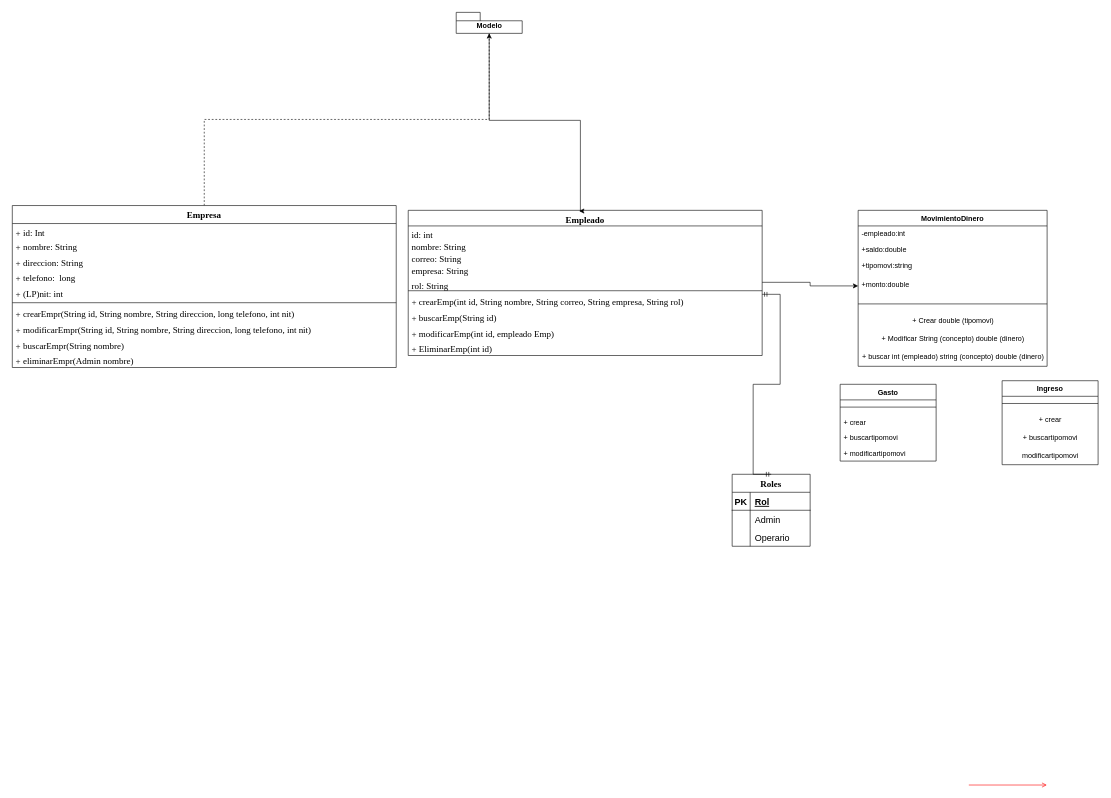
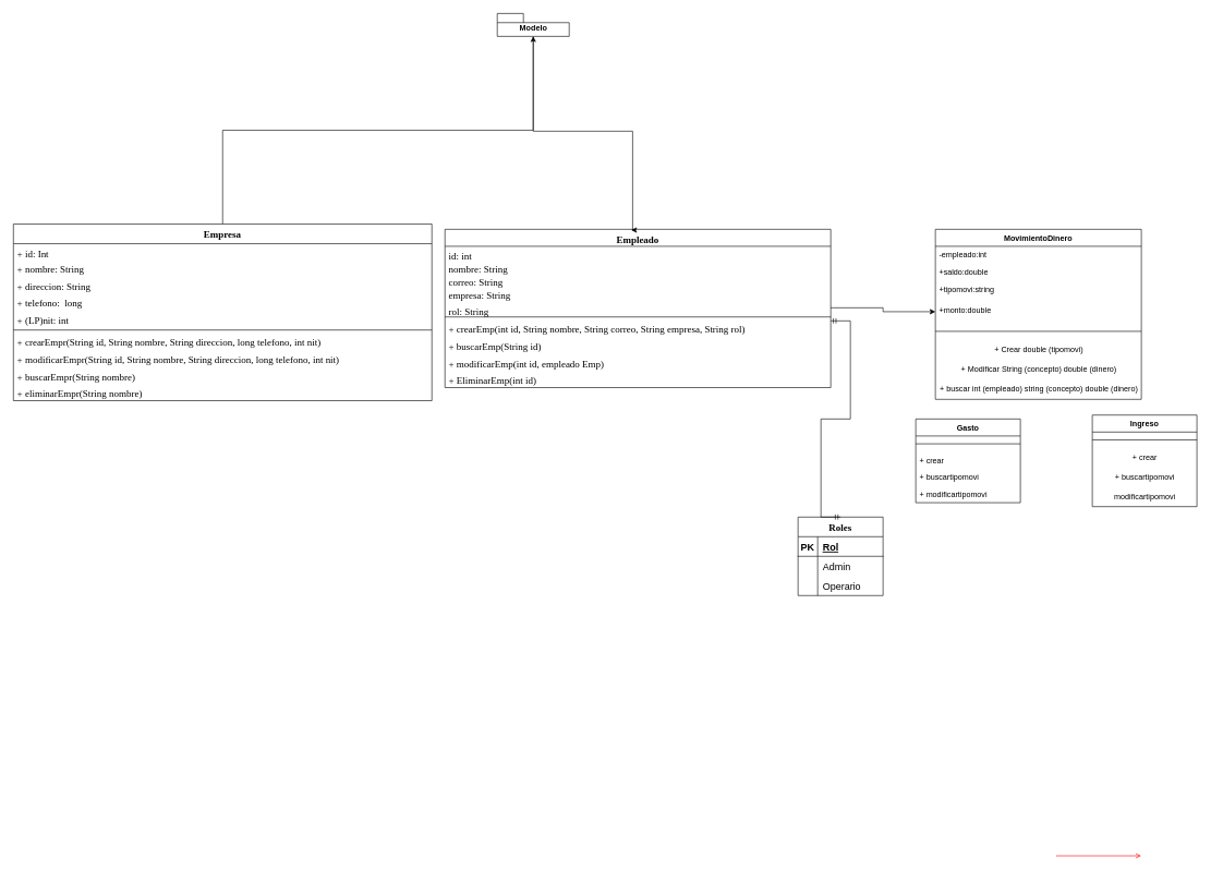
  <mxCell id="0" />
  <mxCell id="1" parent="0" />
  <mxCell id="2" value="" style="endArrow=open;strokeColor=#FF0000;endFill=1;rounded=0" parent="1" edge="1"><mxGeometry relative="1" as="geometry"><mxPoint x="1614.5" y="1308" as="sourcePoint" /><mxPoint x="1744.5" y="1308" as="targetPoint" /></mxGeometry></mxCell>
  <mxCell id="3" value="Empleado" style="swimlane;fontStyle=1;align=center;verticalAlign=top;childLayout=stackLayout;horizontal=1;startSize=26;horizontalStack=0;resizeParent=1;resizeParentMax=0;resizeLast=0;collapsible=1;marginBottom=0;fontFamily=Poppins;fontSource=https%3A%2F%2Ffonts.googleapis.com%2Fcss%3Ffamily%3DPoppins;fontSize=15;" parent="1" vertex="1"><mxGeometry x="680" y="350" width="590" height="242" as="geometry" /></mxCell>
  <mxCell id="4" value="id: int" style="text;align=left;verticalAlign=top;spacingLeft=4;spacingRight=4;overflow=hidden;rotatable=0;points=[[0,0.5],[1,0.5]];portConstraint=eastwest;fontFamily=Poppins;fontSource=https%3A%2F%2Ffonts.googleapis.com%2Fcss%3Ffamily%3DPoppins;fontSize=15;" parent="3" vertex="1"><mxGeometry y="26" width="590" height="20" as="geometry" /></mxCell>
  <mxCell id="5" value="nombre: String" style="text;align=left;verticalAlign=top;spacingLeft=4;spacingRight=4;overflow=hidden;rotatable=0;points=[[0,0.5],[1,0.5]];portConstraint=eastwest;fontFamily=Poppins;fontSource=https%3A%2F%2Ffonts.googleapis.com%2Fcss%3Ffamily%3DPoppins;fontSize=15;" parent="3" vertex="1"><mxGeometry y="46" width="590" height="20" as="geometry" /></mxCell>
  <mxCell id="6" value="correo: String&#10;" style="text;align=left;verticalAlign=top;spacingLeft=4;spacingRight=4;overflow=hidden;rotatable=0;points=[[0,0.5],[1,0.5]];portConstraint=eastwest;fontFamily=Poppins;fontSource=https%3A%2F%2Ffonts.googleapis.com%2Fcss%3Ffamily%3DPoppins;fontSize=15;" parent="3" vertex="1"><mxGeometry y="66" width="590" height="20" as="geometry" /></mxCell>
  <mxCell id="7" value="empresa: String" style="text;align=left;verticalAlign=top;spacingLeft=4;spacingRight=4;overflow=hidden;rotatable=0;points=[[0,0.5],[1,0.5]];portConstraint=eastwest;fontFamily=Poppins;fontSource=https%3A%2F%2Ffonts.googleapis.com%2Fcss%3Ffamily%3DPoppins;fontSize=15;" parent="3" vertex="1"><mxGeometry y="86" width="590" height="24" as="geometry" /></mxCell>
  <mxCell id="8" value="rol: String" style="text;align=left;verticalAlign=top;spacingLeft=4;spacingRight=4;overflow=hidden;rotatable=0;points=[[0,0.5],[1,0.5]];portConstraint=eastwest;fontFamily=Poppins;fontSource=https%3A%2F%2Ffonts.googleapis.com%2Fcss%3Ffamily%3DPoppins;fontSize=15;" parent="3" vertex="1"><mxGeometry y="110" width="590" height="20" as="geometry" /></mxCell>
  <mxCell id="9" value="" style="line;strokeWidth=1;fillColor=none;align=left;verticalAlign=middle;spacingTop=-1;spacingLeft=3;spacingRight=3;rotatable=0;labelPosition=right;points=[];portConstraint=eastwest;" parent="3" vertex="1"><mxGeometry y="130" width="590" height="8" as="geometry" /></mxCell>
  <mxCell id="10" value="+ crearEmp(int id, String nombre, String correo, String empresa, String rol)" style="text;align=left;verticalAlign=top;spacingLeft=4;spacingRight=4;overflow=hidden;rotatable=0;points=[[0,0.5],[1,0.5]];portConstraint=eastwest;fontFamily=Poppins;fontSource=https%3A%2F%2Ffonts.googleapis.com%2Fcss%3Ffamily%3DPoppins;fontSize=15;" parent="3" vertex="1"><mxGeometry y="138" width="590" height="26" as="geometry" /></mxCell>
  <mxCell id="11" value="+ buscarEmp(String id)" style="text;align=left;verticalAlign=top;spacingLeft=4;spacingRight=4;overflow=hidden;rotatable=0;points=[[0,0.5],[1,0.5]];portConstraint=eastwest;fontFamily=Poppins;fontSource=https%3A%2F%2Ffonts.googleapis.com%2Fcss%3Ffamily%3DPoppins;fontSize=15;" parent="3" vertex="1"><mxGeometry y="164" width="590" height="26" as="geometry" /></mxCell>
  <mxCell id="12" value="+ modificarEmp(int id, empleado Emp)" style="text;align=left;verticalAlign=top;spacingLeft=4;spacingRight=4;overflow=hidden;rotatable=0;points=[[0,0.5],[1,0.5]];portConstraint=eastwest;fontFamily=Poppins;fontSource=https%3A%2F%2Ffonts.googleapis.com%2Fcss%3Ffamily%3DPoppins;fontSize=15;" parent="3" vertex="1"><mxGeometry y="190" width="590" height="26" as="geometry" /></mxCell>
  <mxCell id="13" value="+ EliminarEmp(int id)" style="text;align=left;verticalAlign=top;spacingLeft=4;spacingRight=4;overflow=hidden;rotatable=0;points=[[0,0.5],[1,0.5]];portConstraint=eastwest;fontFamily=Poppins;fontSource=https%3A%2F%2Ffonts.googleapis.com%2Fcss%3Ffamily%3DPoppins;fontSize=15;" parent="3" vertex="1"><mxGeometry y="216" width="590" height="26" as="geometry" /></mxCell>
  <mxCell id="14" style="edgeStyle=orthogonalEdgeStyle;rounded=0;orthogonalLoop=1;jettySize=auto;html=1;entryX=0.483;entryY=0.005;entryDx=0;entryDy=0;entryPerimeter=0;" parent="1" source="15" target="3" edge="1"><mxGeometry relative="1" as="geometry"><Array as="points"><mxPoint x="815" y="200" /><mxPoint x="967" y="200" /></Array></mxGeometry></mxCell>
  <mxCell id="15" value="Modelo" style="shape=folder;fontStyle=1;spacingTop=10;tabWidth=40;tabHeight=14;tabPosition=left;html=1;" parent="1" vertex="1"><mxGeometry x="760" y="20" width="110" height="35" as="geometry" /></mxCell>
  <mxCell id="16" value="Roles" style="shape=table;startSize=30;container=1;collapsible=1;childLayout=tableLayout;fixedRows=1;rowLines=0;fontStyle=1;align=center;resizeLast=1;fontSize=15;fontFamily=Poppins;fontSource=https%3A%2F%2Ffonts.googleapis.com%2Fcss%3Ffamily%3DPoppins;" parent="1" vertex="1"><mxGeometry x="1220" y="790" width="130" height="120" as="geometry" /></mxCell>
  <mxCell id="17" value="" style="shape=tableRow;horizontal=0;startSize=0;swimlaneHead=0;swimlaneBody=0;fillColor=none;collapsible=0;dropTarget=0;points=[[0,0.5],[1,0.5]];portConstraint=eastwest;top=0;left=0;right=0;bottom=1;" parent="16" vertex="1"><mxGeometry y="30" width="130" height="30" as="geometry" /></mxCell>
  <mxCell id="18" value="PK" style="shape=partialRectangle;connectable=0;fillColor=none;top=0;left=0;bottom=0;right=0;fontStyle=1;overflow=hidden;fontSize=15;" parent="17" vertex="1"><mxGeometry width="30" height="30" as="geometry"><mxRectangle width="30" height="30" as="alternateBounds" /></mxGeometry></mxCell>
  <mxCell id="19" value="Rol" style="shape=partialRectangle;connectable=0;fillColor=none;top=0;left=0;bottom=0;right=0;align=left;spacingLeft=6;fontStyle=5;overflow=hidden;fontSize=15;" parent="17" vertex="1"><mxGeometry x="30" width="100" height="30" as="geometry"><mxRectangle width="100" height="30" as="alternateBounds" /></mxGeometry></mxCell>
  <mxCell id="20" value="" style="shape=tableRow;horizontal=0;startSize=0;swimlaneHead=0;swimlaneBody=0;fillColor=none;collapsible=0;dropTarget=0;points=[[0,0.5],[1,0.5]];portConstraint=eastwest;top=0;left=0;right=0;bottom=0;" parent="16" vertex="1"><mxGeometry y="60" width="130" height="30" as="geometry" /></mxCell>
  <mxCell id="21" value="" style="shape=partialRectangle;connectable=0;fillColor=none;top=0;left=0;bottom=0;right=0;editable=1;overflow=hidden;" parent="20" vertex="1"><mxGeometry width="30" height="30" as="geometry"><mxRectangle width="30" height="30" as="alternateBounds" /></mxGeometry></mxCell>
  <mxCell id="22" value="Admin" style="shape=partialRectangle;connectable=0;fillColor=none;top=0;left=0;bottom=0;right=0;align=left;spacingLeft=6;overflow=hidden;fontSize=15;" parent="20" vertex="1"><mxGeometry x="30" width="100" height="30" as="geometry"><mxRectangle width="100" height="30" as="alternateBounds" /></mxGeometry></mxCell>
  <mxCell id="23" value="" style="shape=tableRow;horizontal=0;startSize=0;swimlaneHead=0;swimlaneBody=0;fillColor=none;collapsible=0;dropTarget=0;points=[[0,0.5],[1,0.5]];portConstraint=eastwest;top=0;left=0;right=0;bottom=0;" parent="16" vertex="1"><mxGeometry y="90" width="130" height="30" as="geometry" /></mxCell>
  <mxCell id="24" value="" style="shape=partialRectangle;connectable=0;fillColor=none;top=0;left=0;bottom=0;right=0;editable=1;overflow=hidden;" parent="23" vertex="1"><mxGeometry width="30" height="30" as="geometry"><mxRectangle width="30" height="30" as="alternateBounds" /></mxGeometry></mxCell>
  <mxCell id="25" value="Operario" style="shape=partialRectangle;connectable=0;fillColor=none;top=0;left=0;bottom=0;right=0;align=left;spacingLeft=6;overflow=hidden;fontSize=15;" parent="23" vertex="1"><mxGeometry x="30" width="100" height="30" as="geometry"><mxRectangle width="100" height="30" as="alternateBounds" /></mxGeometry></mxCell>
  <mxCell id="26" value="" style="edgeStyle=entityRelationEdgeStyle;fontSize=12;html=1;endArrow=ERmandOne;startArrow=ERmandOne;rounded=0;entryX=0.5;entryY=0;entryDx=0;entryDy=0;" parent="1" target="16" edge="1"><mxGeometry width="100" height="100" relative="1" as="geometry"><mxPoint x="1270" y="490" as="sourcePoint" /><mxPoint x="1170" y="600" as="targetPoint" /></mxGeometry></mxCell>
- <mxCell id="27" style="edgeStyle=orthogonalEdgeStyle;rounded=0;orthogonalLoop=1;jettySize=auto;html=1;exitX=0.5;exitY=0;exitDx=0;exitDy=0;entryX=0.5;entryY=1;entryDx=0;entryDy=0;entryPerimeter=0;dashed=1;" parent="1" source="28" target="15" edge="1"><mxGeometry relative="1" as="geometry" /></mxCell>
+ <mxCell id="27" style="edgeStyle=orthogonalEdgeStyle;rounded=0;orthogonalLoop=1;jettySize=auto;html=1;exitX=0.5;exitY=0;exitDx=0;exitDy=0;entryX=0.5;entryY=1;entryDx=0;entryDy=0;entryPerimeter=0;" parent="1" source="28" target="15" edge="1"><mxGeometry relative="1" as="geometry" /></mxCell>
  <mxCell id="28" value="Empresa" style="swimlane;fontStyle=1;align=center;verticalAlign=top;childLayout=stackLayout;horizontal=1;startSize=30;horizontalStack=0;resizeParent=1;resizeParentMax=0;resizeLast=0;collapsible=1;marginBottom=0;fillStyle=solid;fontFamily=Poppins;fontSource=https%3A%2F%2Ffonts.googleapis.com%2Fcss%3Ffamily%3DPoppins;fontSize=15;strokeWidth=1;fillColor=#FFFFFF;" parent="1" vertex="1"><mxGeometry x="20" y="342" width="640" height="270" as="geometry" /></mxCell>
  <mxCell id="29" value="+ id: Int" style="text;strokeColor=none;fillColor=none;align=left;verticalAlign=top;spacingLeft=4;spacingRight=4;overflow=hidden;rotatable=0;points=[[0,0.5],[1,0.5]];portConstraint=eastwest;fillStyle=solid;fontFamily=Poppins;fontSource=https%3A%2F%2Ffonts.googleapis.com%2Fcss%3Ffamily%3DPoppins;fontSize=15;" parent="28" vertex="1"><mxGeometry y="30" width="640" height="24" as="geometry" /></mxCell>
  <mxCell id="30" value="+ nombre: String" style="text;strokeColor=none;fillColor=none;align=left;verticalAlign=top;spacingLeft=4;spacingRight=4;overflow=hidden;rotatable=0;points=[[0,0.5],[1,0.5]];portConstraint=eastwest;fillStyle=solid;fontFamily=Poppins;fontSource=https%3A%2F%2Ffonts.googleapis.com%2Fcss%3Ffamily%3DPoppins;fontSize=15;" parent="28" vertex="1"><mxGeometry y="54" width="640" height="26" as="geometry" /></mxCell>
  <mxCell id="31" value="+ direccion: String" style="text;strokeColor=none;fillColor=none;align=left;verticalAlign=top;spacingLeft=4;spacingRight=4;overflow=hidden;rotatable=0;points=[[0,0.5],[1,0.5]];portConstraint=eastwest;fillStyle=solid;fontFamily=Poppins;fontSource=https%3A%2F%2Ffonts.googleapis.com%2Fcss%3Ffamily%3DPoppins;fontSize=15;" parent="28" vertex="1"><mxGeometry y="80" width="640" height="26" as="geometry" /></mxCell>
  <mxCell id="32" value="+ telefono:  long" style="text;strokeColor=none;fillColor=none;align=left;verticalAlign=top;spacingLeft=4;spacingRight=4;overflow=hidden;rotatable=0;points=[[0,0.5],[1,0.5]];portConstraint=eastwest;fillStyle=solid;fontFamily=Poppins;fontSource=https%3A%2F%2Ffonts.googleapis.com%2Fcss%3Ffamily%3DPoppins;fontSize=15;" parent="28" vertex="1"><mxGeometry y="106" width="640" height="26" as="geometry" /></mxCell>
  <mxCell id="33" value="+ (LP)nit: int" style="text;strokeColor=none;fillColor=none;align=left;verticalAlign=top;spacingLeft=4;spacingRight=4;overflow=hidden;rotatable=0;points=[[0,0.5],[1,0.5]];portConstraint=eastwest;fillStyle=solid;fontFamily=Poppins;fontSource=https%3A%2F%2Ffonts.googleapis.com%2Fcss%3Ffamily%3DPoppins;fontSize=15;" parent="28" vertex="1"><mxGeometry y="132" width="640" height="26" as="geometry" /></mxCell>
  <mxCell id="34" value="" style="line;strokeWidth=1;fillColor=none;align=left;verticalAlign=middle;spacingTop=-1;spacingLeft=3;spacingRight=3;rotatable=0;labelPosition=right;points=[];portConstraint=eastwest;fillStyle=solid;fontFamily=Poppins;fontSource=https%3A%2F%2Ffonts.googleapis.com%2Fcss%3Ffamily%3DPoppins;fontSize=15;" parent="28" vertex="1"><mxGeometry y="158" width="640" height="8" as="geometry" /></mxCell>
  <mxCell id="35" value="+ crearEmpr(String id, String nombre, String direccion, long telefono, int nit)" style="text;strokeColor=none;fillColor=none;align=left;verticalAlign=top;spacingLeft=4;spacingRight=4;overflow=hidden;rotatable=0;points=[[0,0.5],[1,0.5]];portConstraint=eastwest;fillStyle=solid;fontFamily=Poppins;fontSource=https%3A%2F%2Ffonts.googleapis.com%2Fcss%3Ffamily%3DPoppins;fontSize=15;" parent="28" vertex="1"><mxGeometry y="166" width="640" height="26" as="geometry" /></mxCell>
  <mxCell id="36" value="+ modificarEmpr(String id, String nombre, String direccion, long telefono, int nit)" style="text;strokeColor=none;fillColor=none;align=left;verticalAlign=top;spacingLeft=4;spacingRight=4;overflow=hidden;rotatable=0;points=[[0,0.5],[1,0.5]];portConstraint=eastwest;fillStyle=solid;fontFamily=Poppins;fontSource=https%3A%2F%2Ffonts.googleapis.com%2Fcss%3Ffamily%3DPoppins;fontSize=15;" parent="28" vertex="1"><mxGeometry y="192" width="640" height="26" as="geometry" /></mxCell>
  <mxCell id="37" value="+ buscarEmpr(String nombre)" style="text;strokeColor=none;fillColor=none;align=left;verticalAlign=top;spacingLeft=4;spacingRight=4;overflow=hidden;rotatable=0;points=[[0,0.5],[1,0.5]];portConstraint=eastwest;fillStyle=solid;fontFamily=Poppins;fontSource=https%3A%2F%2Ffonts.googleapis.com%2Fcss%3Ffamily%3DPoppins;fontSize=15;" parent="28" vertex="1"><mxGeometry y="218" width="640" height="26" as="geometry" /></mxCell>
- <mxCell id="38" value="+ eliminarEmpr(Admin nombre)" style="text;strokeColor=none;fillColor=none;align=left;verticalAlign=top;spacingLeft=4;spacingRight=4;overflow=hidden;rotatable=0;points=[[0,0.5],[1,0.5]];portConstraint=eastwest;fillStyle=solid;fontFamily=Poppins;fontSource=https%3A%2F%2Ffonts.googleapis.com%2Fcss%3Ffamily%3DPoppins;fontSize=15;" parent="28" vertex="1"><mxGeometry y="244" width="640" height="26" as="geometry" /></mxCell>
+ <mxCell id="38" value="+ eliminarEmpr(String nombre)" style="text;strokeColor=none;fillColor=none;align=left;verticalAlign=top;spacingLeft=4;spacingRight=4;overflow=hidden;rotatable=0;points=[[0,0.5],[1,0.5]];portConstraint=eastwest;fillStyle=solid;fontFamily=Poppins;fontSource=https%3A%2F%2Ffonts.googleapis.com%2Fcss%3Ffamily%3DPoppins;fontSize=15;" parent="28" vertex="1"><mxGeometry y="244" width="640" height="26" as="geometry" /></mxCell>
  <mxCell id="39" value="MovimientoDinero" style="swimlane;fontStyle=1;align=center;verticalAlign=top;childLayout=stackLayout;horizontal=1;startSize=26;horizontalStack=0;resizeParent=1;resizeParentMax=0;resizeLast=0;collapsible=1;marginBottom=0;" parent="1" vertex="1"><mxGeometry x="1430" y="350" width="315" height="260" as="geometry" /></mxCell>
  <mxCell id="40" value="-empleado:int&#10;" style="text;strokeColor=none;fillColor=none;align=left;verticalAlign=top;spacingLeft=4;spacingRight=4;overflow=hidden;rotatable=0;points=[[0,0.5],[1,0.5]];portConstraint=eastwest;" parent="39" vertex="1"><mxGeometry y="26" width="315" height="26" as="geometry" /></mxCell>
  <mxCell id="41" value="+saldo:double" style="text;strokeColor=none;fillColor=none;align=left;verticalAlign=top;spacingLeft=4;spacingRight=4;overflow=hidden;rotatable=0;points=[[0,0.5],[1,0.5]];portConstraint=eastwest;" parent="39" vertex="1"><mxGeometry y="52" width="315" height="26" as="geometry" /></mxCell>
  <mxCell id="42" value="+tipomovi:string" style="text;strokeColor=none;fillColor=none;align=left;verticalAlign=top;spacingLeft=4;spacingRight=4;overflow=hidden;rotatable=0;points=[[0,0.5],[1,0.5]];portConstraint=eastwest;" parent="39" vertex="1"><mxGeometry y="78" width="315" height="32" as="geometry" /></mxCell>
  <mxCell id="43" value="+monto:double" style="text;strokeColor=none;fillColor=none;align=left;verticalAlign=top;spacingLeft=4;spacingRight=4;overflow=hidden;rotatable=0;points=[[0,0.5],[1,0.5]];portConstraint=eastwest;" parent="39" vertex="1"><mxGeometry y="110" width="315" height="32" as="geometry" /></mxCell>
  <mxCell id="44" value="" style="line;strokeWidth=1;fillColor=none;align=left;verticalAlign=middle;spacingTop=-1;spacingLeft=3;spacingRight=3;rotatable=0;labelPosition=right;points=[];portConstraint=eastwest;" parent="39" vertex="1"><mxGeometry y="142" width="315" height="28" as="geometry" /></mxCell>
  <mxCell id="45" value="+ Crear double (tipomovi)" style="text;html=1;align=center;verticalAlign=middle;resizable=0;points=[];autosize=1;strokeColor=none;fillColor=none;" parent="39" vertex="1"><mxGeometry y="170" width="315" height="30" as="geometry" /></mxCell>
  <mxCell id="46" value="+ Modificar String (concepto) double (dinero)" style="text;html=1;align=center;verticalAlign=middle;resizable=0;points=[];autosize=1;strokeColor=none;fillColor=none;" parent="39" vertex="1"><mxGeometry y="200" width="315" height="30" as="geometry" /></mxCell>
  <mxCell id="47" value="+ buscar int (empleado) string (concepto) double (dinero)" style="text;html=1;align=center;verticalAlign=middle;resizable=0;points=[];autosize=1;strokeColor=none;fillColor=none;" parent="39" vertex="1"><mxGeometry y="230" width="315" height="30" as="geometry" /></mxCell>
  <mxCell id="48" value="Gasto" style="swimlane;fontStyle=1;align=center;verticalAlign=top;childLayout=stackLayout;horizontal=1;startSize=26;horizontalStack=0;resizeParent=1;resizeParentMax=0;resizeLast=0;collapsible=1;marginBottom=0;" parent="1" vertex="1"><mxGeometry x="1400" y="640" width="160" height="128" as="geometry" /></mxCell>
  <mxCell id="49" value="" style="line;strokeWidth=1;fillColor=none;align=left;verticalAlign=middle;spacingTop=-1;spacingLeft=3;spacingRight=3;rotatable=0;labelPosition=right;points=[];portConstraint=eastwest;" parent="48" vertex="1"><mxGeometry y="26" width="160" height="24" as="geometry" /></mxCell>
  <mxCell id="50" value="+ crear" style="text;strokeColor=none;fillColor=none;align=left;verticalAlign=top;spacingLeft=4;spacingRight=4;overflow=hidden;rotatable=0;points=[[0,0.5],[1,0.5]];portConstraint=eastwest;" parent="48" vertex="1"><mxGeometry y="50" width="160" height="26" as="geometry" /></mxCell>
  <mxCell id="51" value="+ buscartipomovi" style="text;strokeColor=none;fillColor=none;align=left;verticalAlign=top;spacingLeft=4;spacingRight=4;overflow=hidden;rotatable=0;points=[[0,0.5],[1,0.5]];portConstraint=eastwest;" parent="48" vertex="1"><mxGeometry y="76" width="160" height="26" as="geometry" /></mxCell>
  <mxCell id="52" value="+ modificartipomovi" style="text;strokeColor=none;fillColor=none;align=left;verticalAlign=top;spacingLeft=4;spacingRight=4;overflow=hidden;rotatable=0;points=[[0,0.5],[1,0.5]];portConstraint=eastwest;" parent="48" vertex="1"><mxGeometry y="102" width="160" height="26" as="geometry" /></mxCell>
  <mxCell id="53" value="Ingreso" style="swimlane;fontStyle=1;align=center;verticalAlign=top;childLayout=stackLayout;horizontal=1;startSize=26;horizontalStack=0;resizeParent=1;resizeParentMax=0;resizeLast=0;collapsible=1;marginBottom=0;" parent="1" vertex="1"><mxGeometry x="1670" y="634" width="160" height="140" as="geometry" /></mxCell>
  <mxCell id="54" value="" style="line;strokeWidth=1;fillColor=none;align=left;verticalAlign=middle;spacingTop=-1;spacingLeft=3;spacingRight=3;rotatable=0;labelPosition=right;points=[];portConstraint=eastwest;" parent="53" vertex="1"><mxGeometry y="26" width="160" height="24" as="geometry" /></mxCell>
  <mxCell id="55" value="+ crear" style="text;html=1;align=center;verticalAlign=middle;resizable=0;points=[];autosize=1;strokeColor=none;fillColor=none;" parent="53" vertex="1"><mxGeometry y="50" width="160" height="30" as="geometry" /></mxCell>
  <mxCell id="56" value="+ buscartipomovi" style="text;html=1;align=center;verticalAlign=middle;resizable=0;points=[];autosize=1;strokeColor=none;fillColor=none;" parent="53" vertex="1"><mxGeometry y="80" width="160" height="30" as="geometry" /></mxCell>
  <mxCell id="57" value="modificartipomovi" style="text;html=1;align=center;verticalAlign=middle;resizable=0;points=[];autosize=1;strokeColor=none;fillColor=none;" parent="53" vertex="1"><mxGeometry y="110" width="160" height="30" as="geometry" /></mxCell>
  <mxCell id="58" style="edgeStyle=orthogonalEdgeStyle;rounded=0;orthogonalLoop=1;jettySize=auto;html=1;entryX=0;entryY=0.5;entryDx=0;entryDy=0;" parent="1" source="8" target="43" edge="1"><mxGeometry relative="1" as="geometry" /></mxCell>
